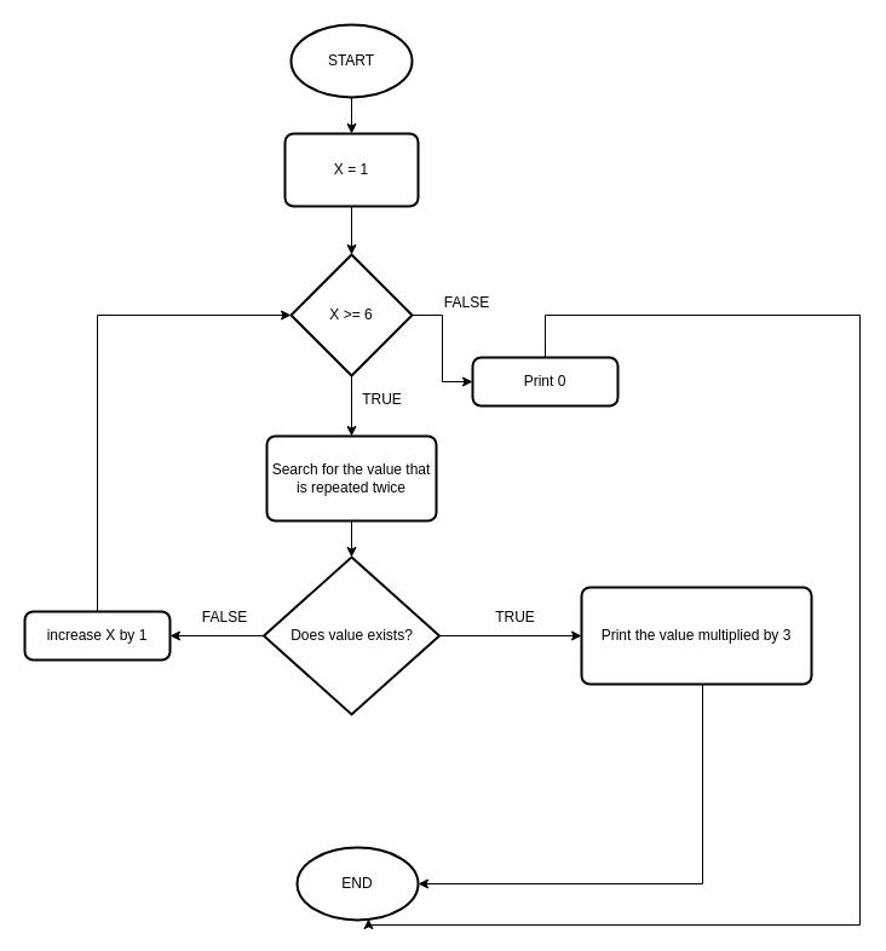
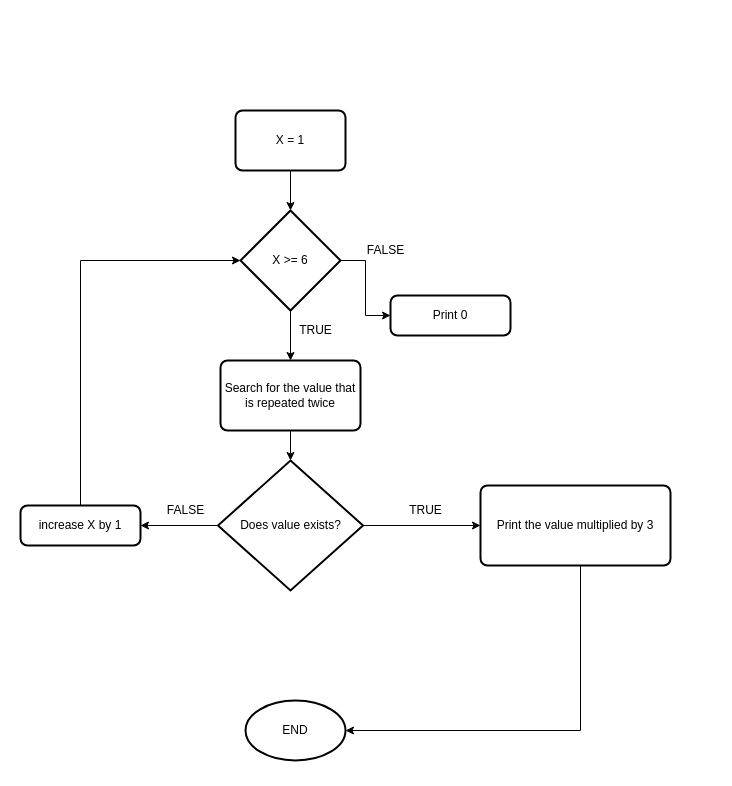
  <mxCell id="0" />
  <mxCell id="1" parent="0" />
- <mxCell id="2" value="" style="edgeStyle=orthogonalEdgeStyle;rounded=0;orthogonalLoop=1;jettySize=auto;html=1;" edge="1" parent="1" source="3" target="8"><mxGeometry relative="1" as="geometry" /></mxCell>
- <mxCell id="3" value="START" style="strokeWidth=2;html=1;shape=mxgraph.flowchart.start_1;whiteSpace=wrap;" vertex="1" parent="1"><mxGeometry x="240" y="20" width="100" height="60" as="geometry" /></mxCell>
  <mxCell id="4" style="edgeStyle=orthogonalEdgeStyle;rounded=0;orthogonalLoop=1;jettySize=auto;html=1;entryX=0.5;entryY=0;entryDx=0;entryDy=0;" edge="1" parent="1" source="6" target="14"><mxGeometry relative="1" as="geometry" /></mxCell>
  <mxCell id="5" style="edgeStyle=orthogonalEdgeStyle;rounded=0;orthogonalLoop=1;jettySize=auto;html=1;" edge="1" parent="1" source="6" target="18"><mxGeometry relative="1" as="geometry" /></mxCell>
  <mxCell id="6" value="&lt;span&gt;X &amp;gt;= 6&lt;/span&gt;" style="strokeWidth=2;html=1;shape=mxgraph.flowchart.decision;whiteSpace=wrap;" vertex="1" parent="1"><mxGeometry x="240" y="210" width="100" height="100" as="geometry" /></mxCell>
  <mxCell id="7" style="edgeStyle=orthogonalEdgeStyle;rounded=0;orthogonalLoop=1;jettySize=auto;html=1;entryX=0.5;entryY=0;entryDx=0;entryDy=0;entryPerimeter=0;" edge="1" parent="1" source="8" target="6"><mxGeometry relative="1" as="geometry" /></mxCell>
  <mxCell id="8" value="X = 1" style="rounded=1;whiteSpace=wrap;html=1;absoluteArcSize=1;arcSize=14;strokeWidth=2;" vertex="1" parent="1"><mxGeometry x="235" y="110" width="110" height="60" as="geometry" /></mxCell>
  <mxCell id="9" value="END" style="strokeWidth=2;html=1;shape=mxgraph.flowchart.start_1;whiteSpace=wrap;" vertex="1" parent="1"><mxGeometry x="245" y="700" width="100" height="60" as="geometry" /></mxCell>
  <mxCell id="10" style="edgeStyle=orthogonalEdgeStyle;rounded=0;orthogonalLoop=1;jettySize=auto;html=1;" edge="1" parent="1" source="12" target="16"><mxGeometry relative="1" as="geometry" /></mxCell>
  <mxCell id="11" style="edgeStyle=orthogonalEdgeStyle;rounded=0;orthogonalLoop=1;jettySize=auto;html=1;entryX=1;entryY=0.5;entryDx=0;entryDy=0;" edge="1" parent="1" source="12" target="20"><mxGeometry relative="1" as="geometry" /></mxCell>
  <mxCell id="12" value="Does value exists?" style="strokeWidth=2;html=1;shape=mxgraph.flowchart.decision;whiteSpace=wrap;" vertex="1" parent="1"><mxGeometry x="217.5" y="460" width="145" height="130" as="geometry" /></mxCell>
  <mxCell id="13" style="edgeStyle=orthogonalEdgeStyle;rounded=0;orthogonalLoop=1;jettySize=auto;html=1;entryX=0.5;entryY=0;entryDx=0;entryDy=0;entryPerimeter=0;" edge="1" parent="1" source="14" target="12"><mxGeometry relative="1" as="geometry" /></mxCell>
  <mxCell id="14" value="Search for the value that is repeated twice" style="rounded=1;whiteSpace=wrap;html=1;absoluteArcSize=1;arcSize=14;strokeWidth=2;" vertex="1" parent="1"><mxGeometry x="220" y="360" width="140" height="70" as="geometry" /></mxCell>
  <mxCell id="15" style="edgeStyle=orthogonalEdgeStyle;rounded=0;orthogonalLoop=1;jettySize=auto;html=1;entryX=1;entryY=0.5;entryDx=0;entryDy=0;entryPerimeter=0;" edge="1" parent="1" source="16" target="9"><mxGeometry relative="1" as="geometry"><Array as="points"><mxPoint x="580" y="730" /></Array></mxGeometry></mxCell>
  <mxCell id="16" value="Print the value multiplied by 3" style="rounded=1;whiteSpace=wrap;html=1;absoluteArcSize=1;arcSize=14;strokeWidth=2;" vertex="1" parent="1"><mxGeometry x="480" y="485" width="190" height="80" as="geometry" /></mxCell>
- <mxCell id="17" style="edgeStyle=orthogonalEdgeStyle;rounded=0;orthogonalLoop=1;jettySize=auto;html=1;entryX=0.59;entryY=0.983;entryDx=0;entryDy=0;entryPerimeter=0;" edge="1" parent="1" source="18" target="9"><mxGeometry relative="1" as="geometry"><Array as="points"><mxPoint x="710" y="260" /><mxPoint x="710" y="764" /><mxPoint x="304" y="764" /></Array></mxGeometry></mxCell>
  <mxCell id="18" value="Print 0" style="rounded=1;whiteSpace=wrap;html=1;absoluteArcSize=1;arcSize=14;strokeWidth=2;" vertex="1" parent="1"><mxGeometry x="390" y="295" width="120" height="40" as="geometry" /></mxCell>
  <mxCell id="19" style="edgeStyle=orthogonalEdgeStyle;rounded=0;orthogonalLoop=1;jettySize=auto;html=1;entryX=0;entryY=0.5;entryDx=0;entryDy=0;entryPerimeter=0;" edge="1" parent="1" source="20" target="6"><mxGeometry relative="1" as="geometry"><Array as="points"><mxPoint x="80" y="260" /></Array></mxGeometry></mxCell>
  <mxCell id="20" value="increase&amp;nbsp;X by 1" style="rounded=1;whiteSpace=wrap;html=1;absoluteArcSize=1;arcSize=14;strokeWidth=2;" vertex="1" parent="1"><mxGeometry x="20" y="505" width="120" height="40" as="geometry" /></mxCell>
  <mxCell id="21" value="TRUE" style="text;html=1;align=center;verticalAlign=middle;resizable=0;points=[];autosize=1;strokeColor=none;fillColor=none;" vertex="1" parent="1"><mxGeometry x="290" y="320" width="50" height="20" as="geometry" /></mxCell>
  <mxCell id="22" value="TRUE" style="text;html=1;align=center;verticalAlign=middle;resizable=0;points=[];autosize=1;strokeColor=none;fillColor=none;" vertex="1" parent="1"><mxGeometry x="400" y="500" width="50" height="20" as="geometry" /></mxCell>
  <mxCell id="23" value="FALSE" style="text;html=1;align=center;verticalAlign=middle;resizable=0;points=[];autosize=1;strokeColor=none;fillColor=none;" vertex="1" parent="1"><mxGeometry x="160" y="500" width="50" height="20" as="geometry" /></mxCell>
  <mxCell id="24" value="FALSE" style="text;html=1;align=center;verticalAlign=middle;resizable=0;points=[];autosize=1;strokeColor=none;fillColor=none;" vertex="1" parent="1"><mxGeometry x="360" y="240" width="50" height="20" as="geometry" /></mxCell>
